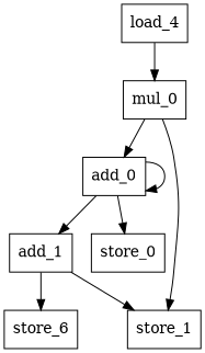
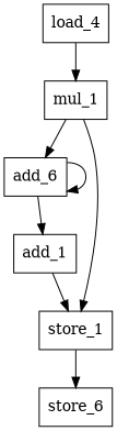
  digraph {
    node [shape=rectangle]
-   n1 [label=add_0]
+   n1 [label=add_6]
    n2 [label=add_1]
-   n3 [label=store_0]
    n4 [label=store_1]
    n5 [label=store_6]
-   n6 [label=mul_0]
+   n6 [label=mul_1]
    n7 [label=load_4]
    n1 -> n1
    n1 -> n2
-   n1 -> n3
    n2 -> n4
-   n2 -> n5
+   n4 -> n5
    n6 -> n1
    n6 -> n4
    n7 -> n6
  }
